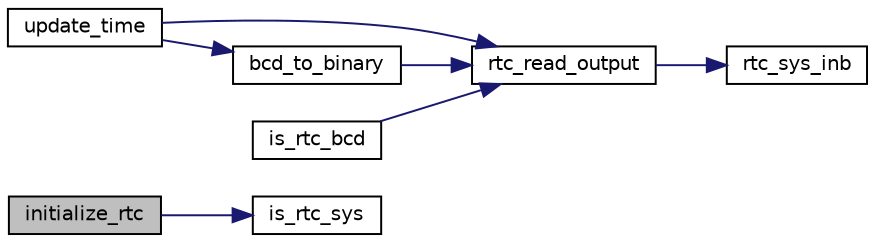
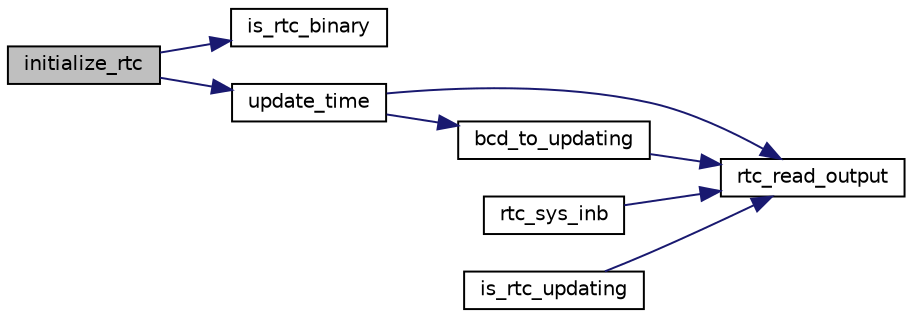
  digraph {
    rankdir=LR
    node [color=black fillcolor=white fontname=Helvetica fontsize=10 shape=record style=filled]
    edge [color=midnightblue fontname=Helvetica fontsize=10 labelfontname=Helvetica labelfontsize=10 style=solid]
    n1 [fillcolor=grey75 fontcolor=black height=0.2 label=initialize_rtc width=0.4]
-   n2 [height=0.2 label=is_rtc_sys width=0.4]
+   n2 [height=0.2 label=is_rtc_binary width=0.4]
    n3 [height=0.2 label=update_time width=0.4]
    n4 [height=0.2 label=rtc_read_output width=0.4]
-   n5 [height=0.2 label=bcd_to_binary width=0.4]
+   n5 [height=0.2 label=bcd_to_updating width=0.4]
    n6 [height=0.2 label=rtc_sys_inb width=0.4]
-   n7 [height=0.2 label=is_rtc_bcd width=0.4]
+   n7 [height=0.2 label=is_rtc_updating width=0.4]
    n1 -> n2
+   n1 -> n3
    n3 -> n4
    n3 -> n5
-   n4 -> n6
+   n6 -> n4
    n5 -> n4
    n7 -> n4
  }
